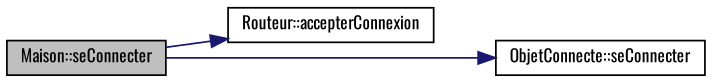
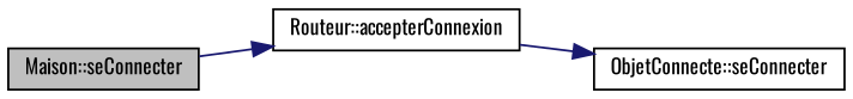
  digraph {
    fontname=Oswald
    rankdir=LR
    node [color=black fontname=Oswald fontsize=10 shape=record]
    edge [color=midnightblue fontname=Oswald fontsize=10 labelfontname=Helvetica labelfontsize=10 style=solid]
    n1 [fillcolor=grey75 fontcolor=black height=0.2 label="Maison::seConnecter" style=filled width=0.4]
    n2 [height=0.2 label="Routeur::accepterConnexion" width=0.4]
    n3 [height=0.2 label="ObjetConnecte::seConnecter" width=0.4]
    n1 -> n2
-   n1 -> n3
+   n2 -> n3
  }
